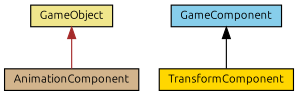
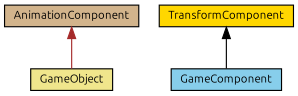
  digraph {
    fontname=Ubuntu
    node [color=black fontname=Ubuntu fontsize=10 shape=record style=filled]
    edge [dir=back fontname=Ubuntu fontsize=10 labelfontname=Helvetica labelfontsize=10 style=solid]
    n1 [fillcolor=khaki fontcolor=black height=0.2 label=GameObject width=0.4]
    n2 [fillcolor=gold height=0.2 label=TransformComponent width=0.4]
    n3 [fillcolor=skyblue height=0.2 label=GameComponent width=0.4]
    n4 [fillcolor=tan height=0.2 label=AnimationComponent width=0.4]
-   n3 -> n2 [color=black]
-   n1 -> n4 [color=brown]
+   n2 -> n3 [color=black]
+   n4 -> n1 [color=brown]
  }
